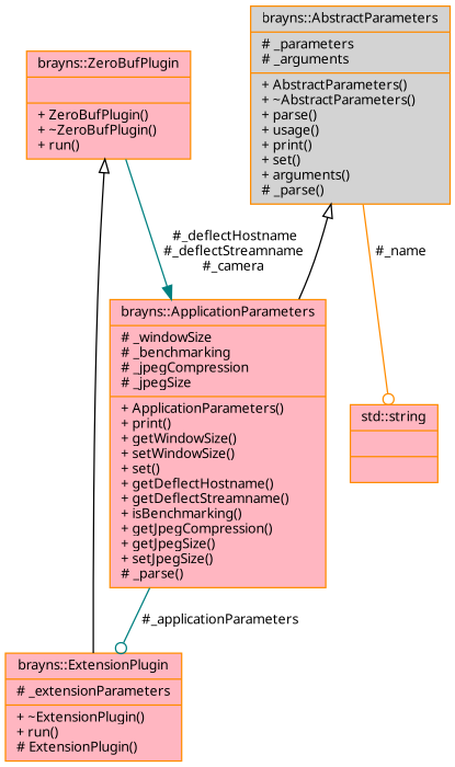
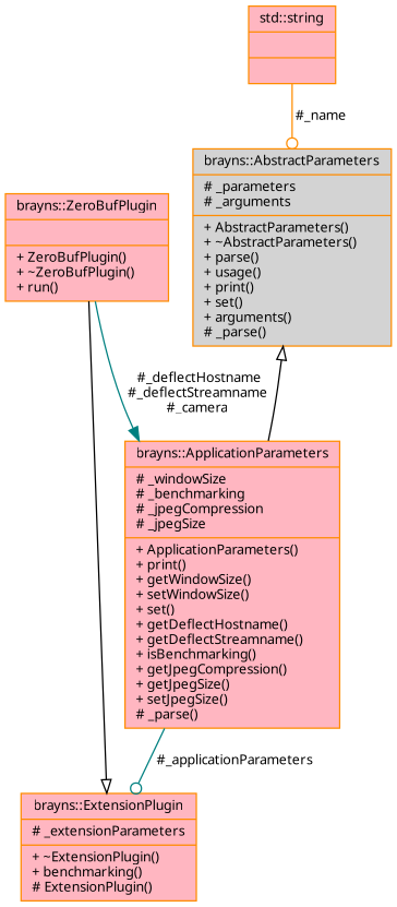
  digraph {
    node [color=darkorange fillcolor=lightpink fontname=Sans fontsize=10 shape=record style=filled]
    edge [color=teal fontname=Sans fontsize=10 labelfontname=Sans labelfontsize=10 style=solid]
    n1 [fontcolor=black height=0.2 label="{brayns::ZeroBufPlugin\n||+ ZeroBufPlugin()\l+ ~ZeroBufPlugin()\l+ run()\l}" width=0.4]
    n2 [height=0.2 label="{brayns::ApplicationParameters\n|# _windowSize\l# _benchmarking\l# _jpegCompression\l# _jpegSize\l|+ ApplicationParameters()\l+ print()\l+ getWindowSize()\l+ setWindowSize()\l+ set()\l+ getDeflectHostname()\l+ getDeflectStreamname()\l+ isBenchmarking()\l+ getJpegCompression()\l+ getJpegSize()\l+ setJpegSize()\l# _parse()\l}" width=0.4]
-   n3 [height=0.2 label="{brayns::ExtensionPlugin\n|# _extensionParameters\l|+ ~ExtensionPlugin()\l+ run()\l# ExtensionPlugin()\l}" width=0.4]
+   n3 [height=0.2 label="{brayns::ExtensionPlugin\n|# _extensionParameters\l|+ ~ExtensionPlugin()\l+ benchmarking()\l# ExtensionPlugin()\l}" width=0.4]
    n4 [fillcolor=lightgrey height=0.2 label="{brayns::AbstractParameters\n|# _parameters\l# _arguments\l|+ AbstractParameters()\l+ ~AbstractParameters()\l+ parse()\l+ usage()\l+ print()\l+ set()\l+ arguments()\l# _parse()\l}" width=0.4]
    n5 [height=0.2 label="{std::string\n||}" width=0.4]
    n1 -> n2 [arrowhead=normal label=" #_deflectHostname\n#_deflectStreamname\n#_camera"]
    n2 -> n3 [arrowhead=odot label=" #_applicationParameters"]
-   n1 -> n3 [arrowtail=onormal color=black dir=back]
+   n3 -> n1 [arrowtail=onormal color=black dir=back]
    n4 -> n2 [arrowtail=onormal color=black dir=back]
-   n4 -> n5 [arrowhead=odot color=darkorange label=" #_name"]
+   n5 -> n4 [arrowhead=odot color=darkorange label=" #_name"]
  }
